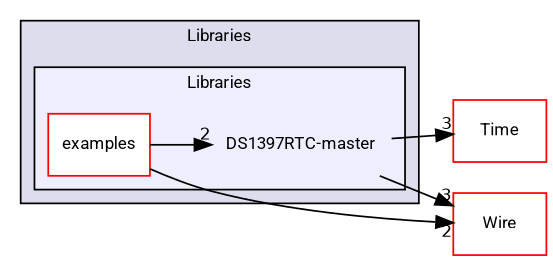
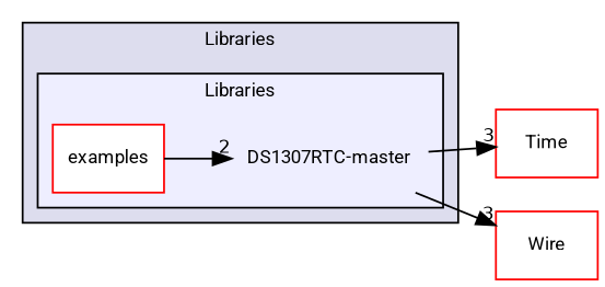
  digraph {
    compound=true
    fontname=Roboto
    rankdir=LR
    node [fontname=Roboto fontsize=10 shape=box color=red fillcolor=white style=filled]
    edge [fontname=Roboto headlabel=3 labeldistance=1.5 labelfontname=Helvetica labelfontsize=10]
-   n1 [label="DS1397RTC-master" shape=plaintext color="" fillcolor="" style=""]
+   n1 [label="DS1307RTC-master" shape=plaintext color="" fillcolor="" style=""]
    n2 [label=examples]
    n3 [label=Time]
    n4 [label=Wire]
    subgraph cluster_1 {
      bgcolor="#ddddee"
      fontsize=10
      label=Libraries
      pencolor=black
      subgraph cluster_2 {
        bgcolor="#eeeeff"
        fontsize=10
        label=Libraries
        pencolor=black
        n1
        n2
      }
    }
    n1 -> n3
    n1 -> n4
    n2 -> n1 [headlabel=2]
-   n2 -> n4 [headlabel=2]
  }
